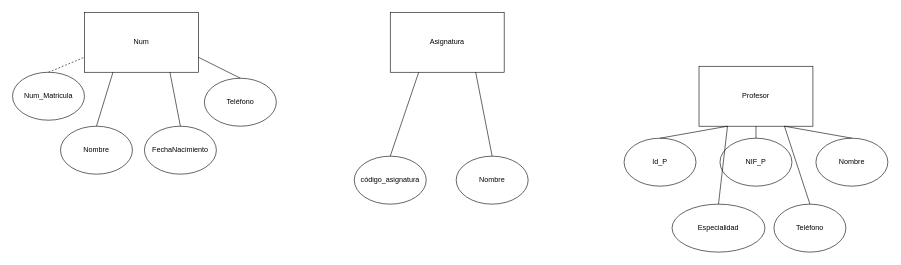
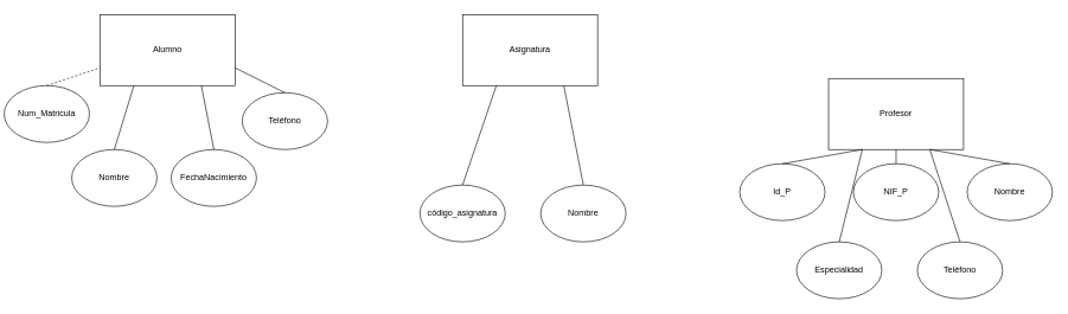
  <mxCell id="0" />
  <mxCell id="1" parent="0" />
- <mxCell id="2" value="Num" style="rounded=0;whiteSpace=wrap;html=1;" vertex="1" parent="1"><mxGeometry x="140" y="20" width="190" height="100" as="geometry" /></mxCell>
+ <mxCell id="2" value="Alumno" style="rounded=0;whiteSpace=wrap;html=1;" vertex="1" parent="1"><mxGeometry x="140" y="20" width="190" height="100" as="geometry" /></mxCell>
  <mxCell id="3" value="Asignatura" style="rounded=0;whiteSpace=wrap;html=1;" vertex="1" parent="1"><mxGeometry x="650" y="20" width="190" height="100" as="geometry" /></mxCell>
  <mxCell id="4" value="Profesor" style="rounded=0;whiteSpace=wrap;html=1;" vertex="1" parent="1"><mxGeometry x="1165" y="110" width="190" height="100" as="geometry" /></mxCell>
- <mxCell id="5" value="Num_Matricula" style="ellipse;whiteSpace=wrap;html=1;" vertex="1" parent="1"><mxGeometry x="20" y="120" width="120" height="80" as="geometry" /></mxCell>
+ <mxCell id="5" value="Num_Matricula" style="ellipse;whiteSpace=wrap;html=1;" vertex="1" parent="1"><mxGeometry x="5" y="120" width="120" height="80" as="geometry" /></mxCell>
  <mxCell id="6" value="Nombre" style="ellipse;whiteSpace=wrap;html=1;" vertex="1" parent="1"><mxGeometry x="100" y="210" width="120" height="80" as="geometry" /></mxCell>
  <mxCell id="7" value="FechaNacimiento" style="ellipse;whiteSpace=wrap;html=1;" vertex="1" parent="1"><mxGeometry x="240" y="210" width="120" height="80" as="geometry" /></mxCell>
  <mxCell id="8" value="Teléfono" style="ellipse;whiteSpace=wrap;html=1;" vertex="1" parent="1"><mxGeometry x="340" y="130" width="120" height="80" as="geometry" /></mxCell>
  <mxCell id="9" value="código_asignatura" style="ellipse;whiteSpace=wrap;html=1;" vertex="1" parent="1"><mxGeometry x="590" y="260" width="120" height="80" as="geometry" /></mxCell>
  <mxCell id="10" value="Nombre" style="ellipse;whiteSpace=wrap;html=1;" vertex="1" parent="1"><mxGeometry x="760" y="260" width="120" height="80" as="geometry" /></mxCell>
  <mxCell id="11" value="Id_P" style="ellipse;whiteSpace=wrap;html=1;" vertex="1" parent="1"><mxGeometry x="1040" y="230" width="120" height="80" as="geometry" /></mxCell>
  <mxCell id="12" value="NIF_P" style="ellipse;whiteSpace=wrap;html=1;" vertex="1" parent="1"><mxGeometry x="1200" y="230" width="120" height="80" as="geometry" /></mxCell>
  <mxCell id="13" value="Nombre" style="ellipse;whiteSpace=wrap;html=1;" vertex="1" parent="1"><mxGeometry x="1360" y="230" width="120" height="80" as="geometry" /></mxCell>
- <mxCell id="14" value="Especialidad" style="ellipse;whiteSpace=wrap;html=1;" vertex="1" parent="1"><mxGeometry x="1120" y="340" width="155" height="80" as="geometry" /></mxCell>
+ <mxCell id="14" value="Especialidad" style="ellipse;whiteSpace=wrap;html=1;" vertex="1" parent="1"><mxGeometry x="1120" y="340" width="120" height="80" as="geometry" /></mxCell>
  <mxCell id="15" value="Teléfono" style="ellipse;whiteSpace=wrap;html=1;" vertex="1" parent="1"><mxGeometry x="1290" y="340" width="120" height="80" as="geometry" /></mxCell>
  <mxCell id="16" value="" style="endArrow=none;html=1;rounded=0;entryX=0.25;entryY=1;entryDx=0;entryDy=0;exitX=0.5;exitY=0;exitDx=0;exitDy=0;" edge="1" parent="1" source="11" target="4"><mxGeometry width="50" height="50" relative="1" as="geometry"><mxPoint x="1120" y="230" as="sourcePoint" /><mxPoint x="1170" y="180" as="targetPoint" /></mxGeometry></mxCell>
  <mxCell id="17" value="" style="endArrow=none;html=1;rounded=0;entryX=0.5;entryY=1;entryDx=0;entryDy=0;exitX=0.5;exitY=0;exitDx=0;exitDy=0;" edge="1" parent="1" source="12" target="4"><mxGeometry width="50" height="50" relative="1" as="geometry"><mxPoint x="1250" y="230" as="sourcePoint" /><mxPoint x="1300" y="180" as="targetPoint" /></mxGeometry></mxCell>
  <mxCell id="18" value="" style="endArrow=none;html=1;rounded=0;entryX=0.75;entryY=1;entryDx=0;entryDy=0;exitX=0.5;exitY=0;exitDx=0;exitDy=0;" edge="1" parent="1" source="13" target="4"><mxGeometry width="50" height="50" relative="1" as="geometry"><mxPoint x="1410" y="240" as="sourcePoint" /><mxPoint x="1460" y="190" as="targetPoint" /></mxGeometry></mxCell>
  <mxCell id="19" value="" style="endArrow=none;html=1;rounded=0;exitX=0.5;exitY=0;exitDx=0;exitDy=0;entryX=0.25;entryY=1;entryDx=0;entryDy=0;" edge="1" parent="1" source="14" target="4"><mxGeometry width="50" height="50" relative="1" as="geometry"><mxPoint x="1190.71" y="309" as="sourcePoint" /><mxPoint x="1119.999" y="309" as="targetPoint" /></mxGeometry></mxCell>
  <mxCell id="20" value="" style="endArrow=none;html=1;rounded=0;exitX=0.5;exitY=0;exitDx=0;exitDy=0;entryX=0.75;entryY=1;entryDx=0;entryDy=0;" edge="1" parent="1" source="15" target="4"><mxGeometry width="50" height="50" relative="1" as="geometry"><mxPoint x="1320" y="330" as="sourcePoint" /><mxPoint x="1300" y="130" as="targetPoint" /></mxGeometry></mxCell>
  <mxCell id="21" value="" style="endArrow=none;html=1;rounded=0;exitX=0.5;exitY=0;exitDx=0;exitDy=0;entryX=0.25;entryY=1;entryDx=0;entryDy=0;" edge="1" parent="1" source="9" target="3"><mxGeometry width="50" height="50" relative="1" as="geometry"><mxPoint x="580" y="230" as="sourcePoint" /><mxPoint x="690" y="150" as="targetPoint" /></mxGeometry></mxCell>
  <mxCell id="22" value="" style="endArrow=none;html=1;rounded=0;entryX=0.75;entryY=1;entryDx=0;entryDy=0;exitX=0.5;exitY=0;exitDx=0;exitDy=0;" edge="1" parent="1" source="10" target="3"><mxGeometry width="50" height="50" relative="1" as="geometry"><mxPoint x="780" y="260" as="sourcePoint" /><mxPoint x="820" y="160" as="targetPoint" /></mxGeometry></mxCell>
  <mxCell id="23" value="" style="endArrow=none;html=1;rounded=0;entryX=0;entryY=0.75;entryDx=0;entryDy=0;exitX=0.5;exitY=0;exitDx=0;exitDy=0;dashed=1;" edge="1" parent="1" source="5" target="2"><mxGeometry width="50" height="50" relative="1" as="geometry"><mxPoint x="120" y="480" as="sourcePoint" /><mxPoint x="170" y="430" as="targetPoint" /></mxGeometry></mxCell>
  <mxCell id="24" value="" style="endArrow=none;html=1;rounded=0;entryX=0.25;entryY=1;entryDx=0;entryDy=0;exitX=0.5;exitY=0;exitDx=0;exitDy=0;" edge="1" parent="1" source="6" target="2"><mxGeometry width="50" height="50" relative="1" as="geometry"><mxPoint x="160" y="220" as="sourcePoint" /><mxPoint x="210" y="170" as="targetPoint" /></mxGeometry></mxCell>
  <mxCell id="25" value="" style="endArrow=none;html=1;rounded=0;entryX=0.75;entryY=1;entryDx=0;entryDy=0;exitX=0.5;exitY=0;exitDx=0;exitDy=0;" edge="1" parent="1" source="7" target="2"><mxGeometry width="50" height="50" relative="1" as="geometry"><mxPoint x="240" y="430" as="sourcePoint" /><mxPoint x="290" y="380" as="targetPoint" /></mxGeometry></mxCell>
  <mxCell id="26" value="" style="endArrow=none;html=1;rounded=0;entryX=1;entryY=0.75;entryDx=0;entryDy=0;exitX=0.5;exitY=0;exitDx=0;exitDy=0;" edge="1" parent="1" source="8" target="2"><mxGeometry width="50" height="50" relative="1" as="geometry"><mxPoint x="380" y="120" as="sourcePoint" /><mxPoint x="350" y="90" as="targetPoint" /></mxGeometry></mxCell>
